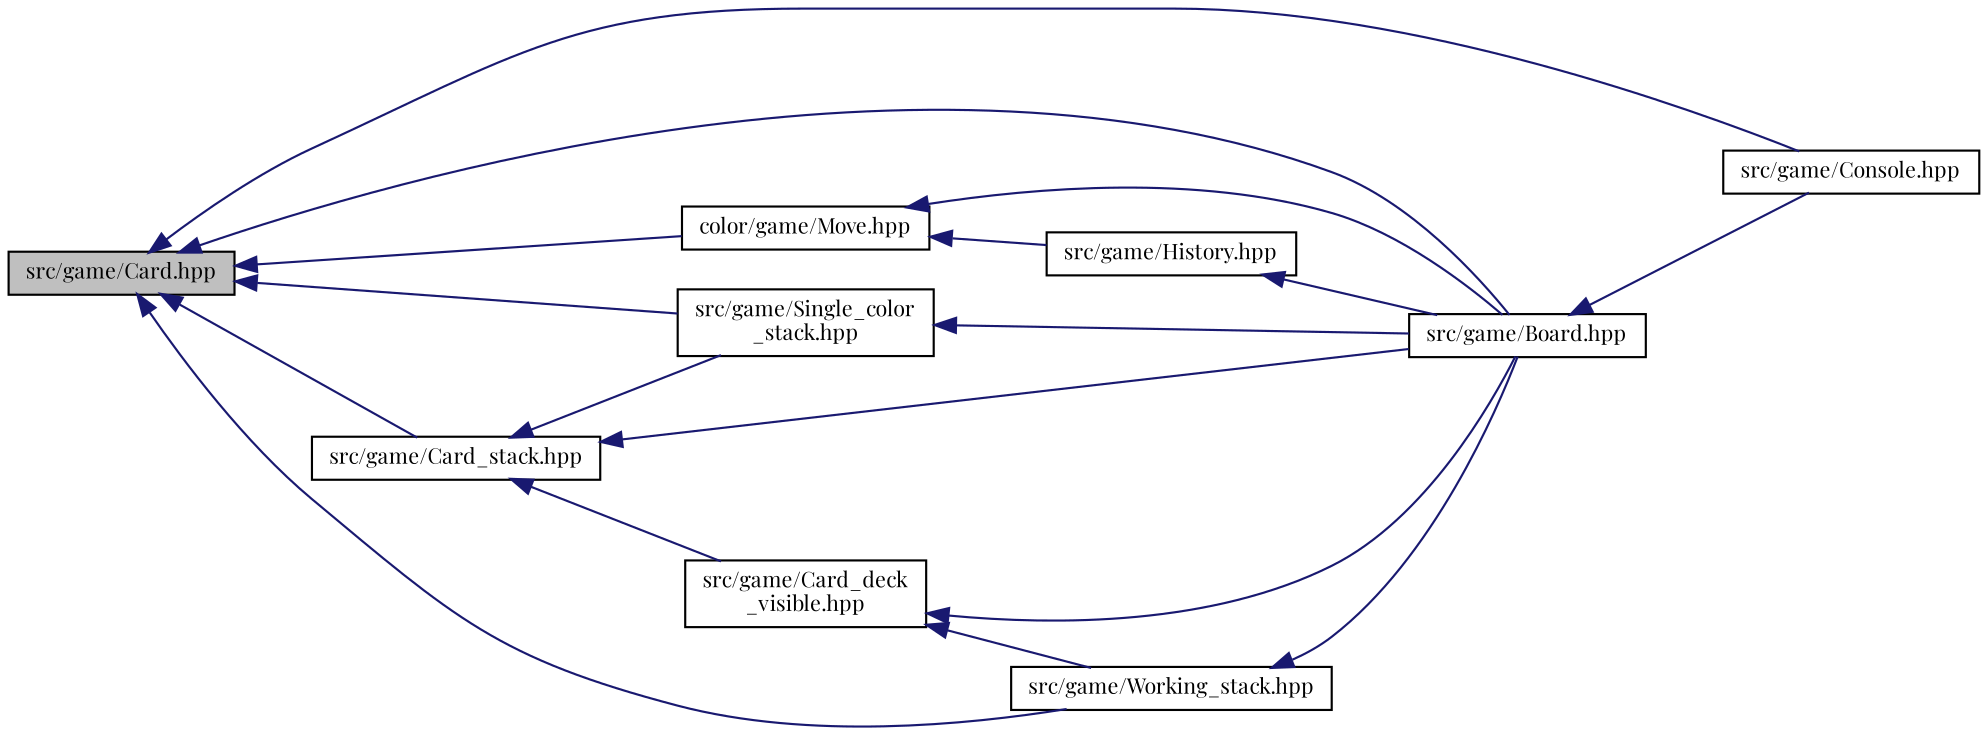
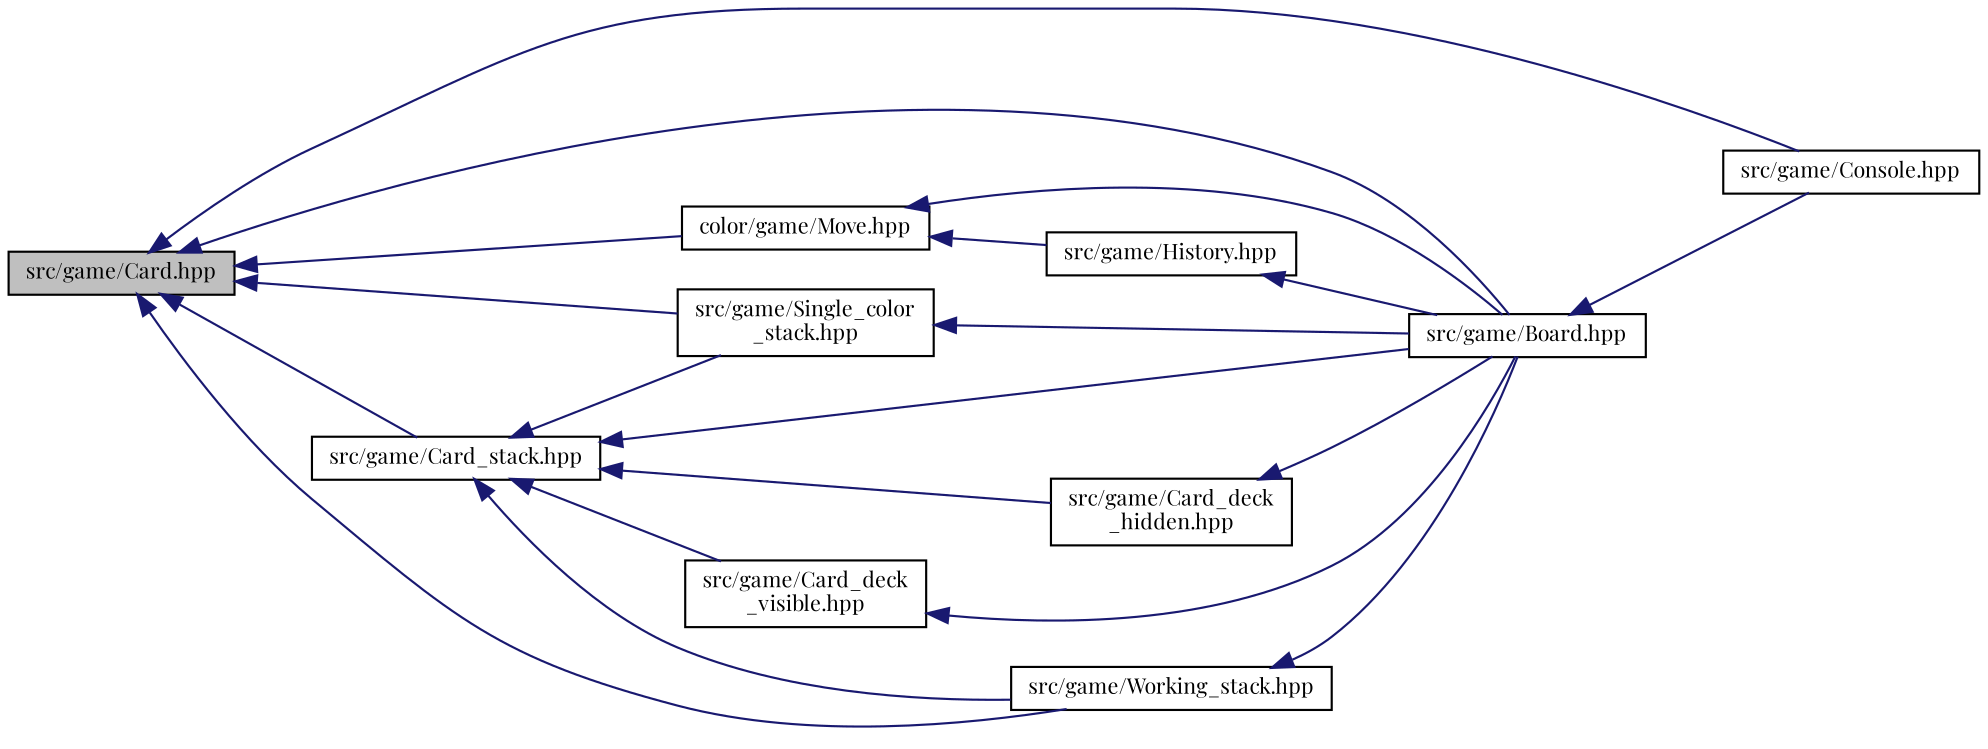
  digraph {
    fontname="Playfair Display"
    rankdir=LR
    node [color=black fillcolor=white fontname="Playfair Display" fontsize=10 shape=record style=filled]
    edge [color=midnightblue dir=back fontname="Playfair Display" fontsize=10 labelfontname=Helvetica labelfontsize=10 style=solid]
    n1 [fillcolor=grey75 fontcolor=black height=0.2 label="src/game/Card.hpp" width=0.4]
    n2 [height=0.2 label="src/game/Board.hpp" width=0.4]
    n3 [height=0.2 label="src/game/Console.hpp" width=0.4]
    n4 [height=0.2 label="src/game/Card_stack.hpp" width=0.4]
    n5 [height=0.2 label="src/game/Single_color\l_stack.hpp" width=0.4]
    n6 [height=0.2 label="src/game/Working_stack.hpp" width=0.4]
    n7 [height=0.2 label="color/game/Move.hpp" width=0.4]
+   n8 [height=0.2 label="src/game/Card_deck\l_hidden.hpp" width=0.4]
    n9 [height=0.2 label="src/game/Card_deck\l_visible.hpp" width=0.4]
    n10 [height=0.2 label="src/game/History.hpp" width=0.4]
    n1 -> n2
    n1 -> n3
    n1 -> n4
    n1 -> n5
    n1 -> n6
    n1 -> n7
    n2 -> n3
    n4 -> n2
    n4 -> n5
-   n9 -> n6
+   n4 -> n6
+   n4 -> n8
    n4 -> n9
    n5 -> n2
    n6 -> n2
    n7 -> n2
    n7 -> n10
+   n8 -> n2
    n9 -> n2
    n10 -> n2
  }
